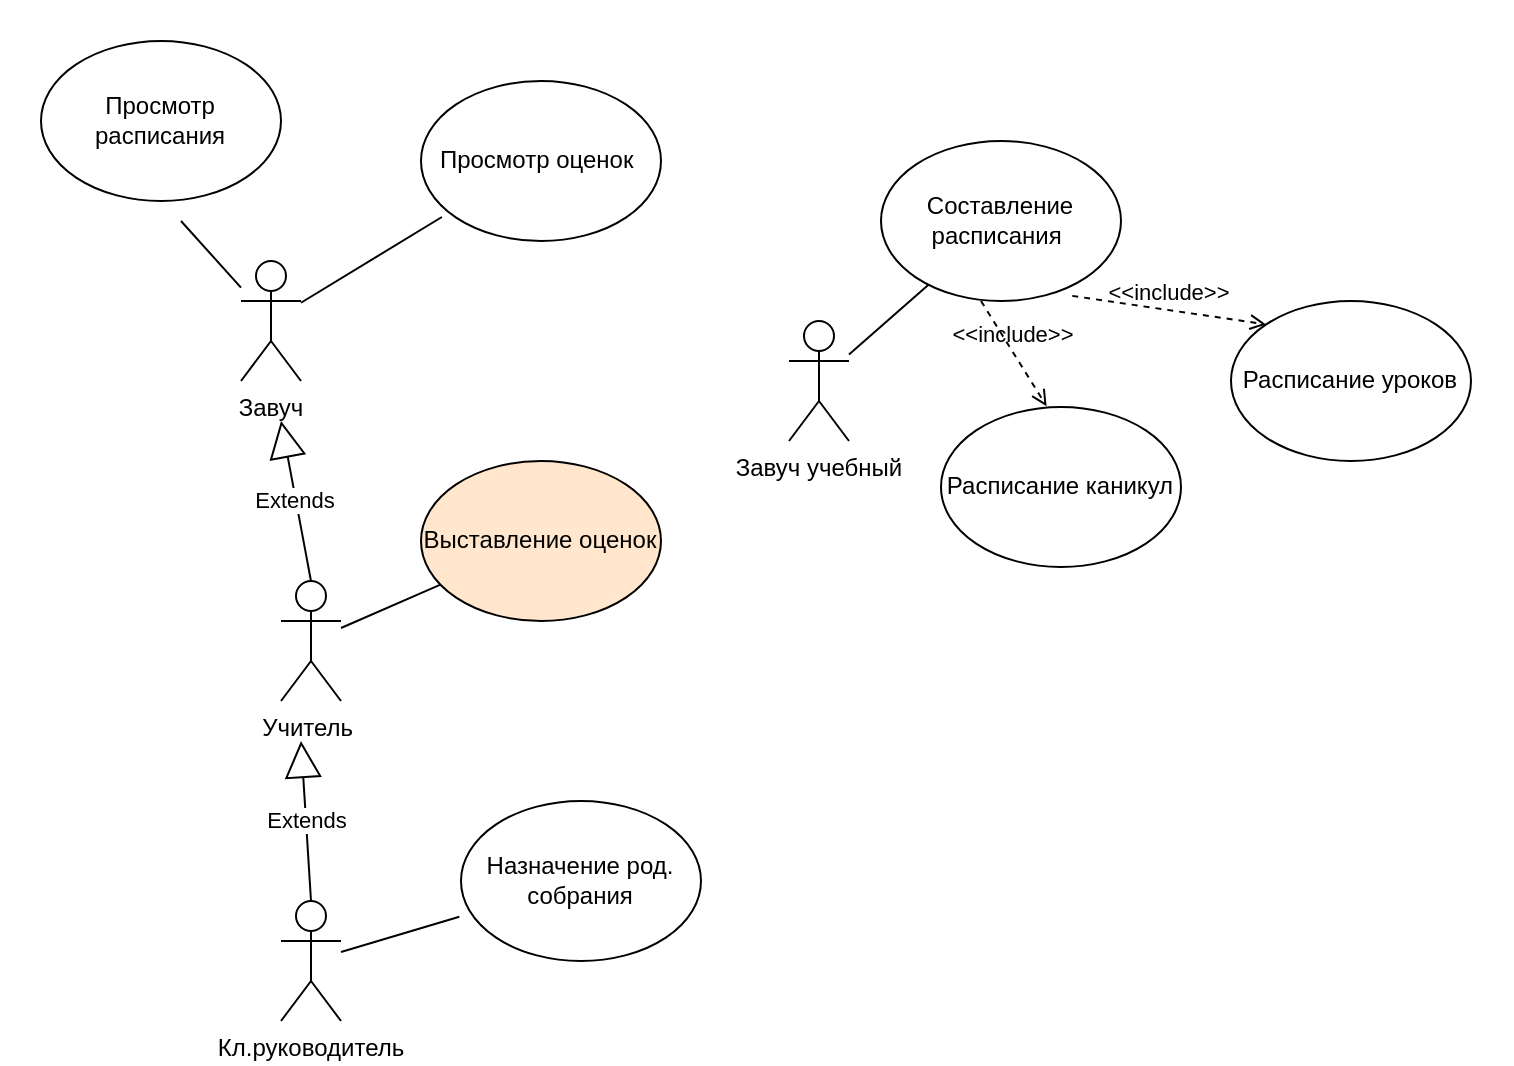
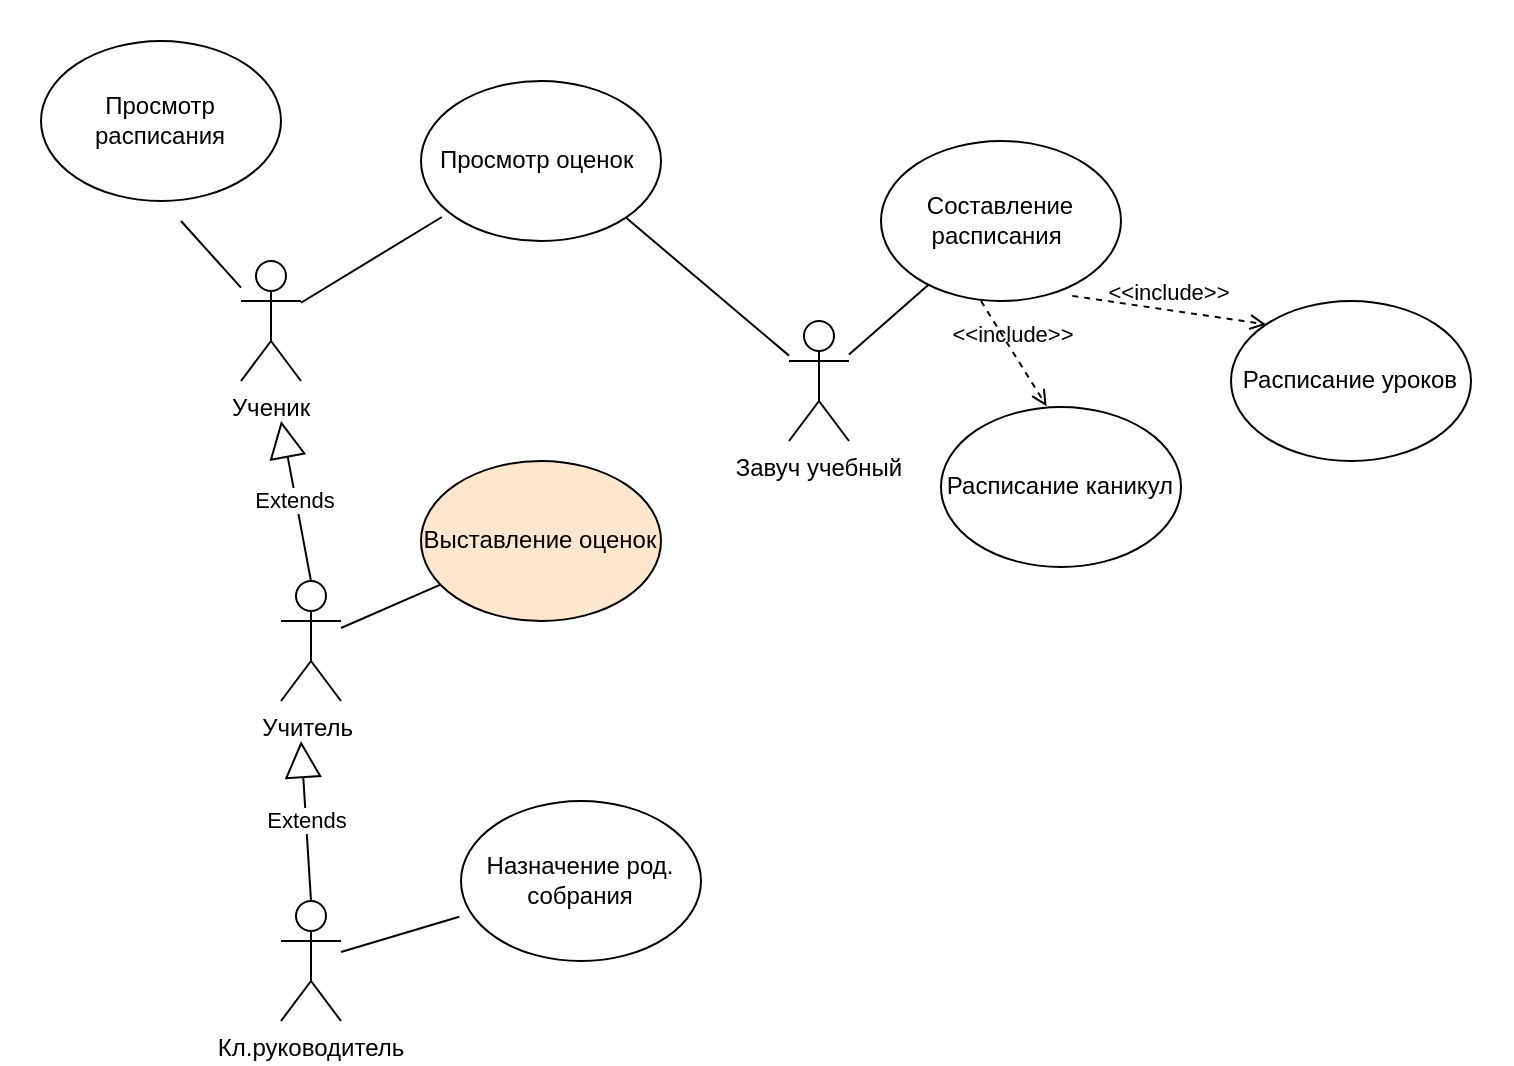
  <mxCell id="0" />
  <mxCell id="1" parent="0" />
- <mxCell id="2" value="Завуч" style="shape=umlActor;verticalLabelPosition=bottom;verticalAlign=top;html=1;outlineConnect=0;" parent="1" vertex="1"><mxGeometry x="120" y="130" width="30" height="60" as="geometry" /></mxCell>
+ <mxCell id="2" value="Ученик" style="shape=umlActor;verticalLabelPosition=bottom;verticalAlign=top;html=1;outlineConnect=0;" parent="1" vertex="1"><mxGeometry x="120" y="130" width="30" height="60" as="geometry" /></mxCell>
  <mxCell id="3" value="Учитель&amp;nbsp;" style="shape=umlActor;verticalLabelPosition=bottom;verticalAlign=top;html=1;outlineConnect=0;" parent="1" vertex="1"><mxGeometry x="140" y="290" width="30" height="60" as="geometry" /></mxCell>
  <mxCell id="4" value="Кл.руководитель" style="shape=umlActor;verticalLabelPosition=bottom;verticalAlign=top;html=1;outlineConnect=0;" parent="1" vertex="1"><mxGeometry x="140" y="450" width="30" height="60" as="geometry" /></mxCell>
  <mxCell id="5" value="Завуч учебный" style="shape=umlActor;verticalLabelPosition=bottom;verticalAlign=top;html=1;outlineConnect=0;" parent="1" vertex="1"><mxGeometry x="394" y="160" width="30" height="60" as="geometry" /></mxCell>
  <mxCell id="6" value="Просмотр оценок&amp;nbsp;" style="ellipse;whiteSpace=wrap;html=1;" parent="1" vertex="1"><mxGeometry x="210" y="40" width="120" height="80" as="geometry" /></mxCell>
  <mxCell id="7" value="" style="endArrow=none;html=1;rounded=0;entryX=0.087;entryY=0.85;entryDx=0;entryDy=0;entryPerimeter=0;" parent="1" source="2" target="6" edge="1"><mxGeometry width="50" height="50" relative="1" as="geometry"><mxPoint x="370" y="370" as="sourcePoint" /><mxPoint x="420" y="320" as="targetPoint" /></mxGeometry></mxCell>
  <mxCell id="8" value="Просмотр расписания" style="ellipse;whiteSpace=wrap;html=1;" parent="1" vertex="1"><mxGeometry x="20" y="20" width="120" height="80" as="geometry" /></mxCell>
  <mxCell id="9" value="" style="endArrow=none;html=1;rounded=0;" parent="1" source="2" edge="1"><mxGeometry width="50" height="50" relative="1" as="geometry"><mxPoint x="200" y="340" as="sourcePoint" /><mxPoint x="90" y="110" as="targetPoint" /></mxGeometry></mxCell>
  <mxCell id="10" value="Выставление оценок" style="ellipse;whiteSpace=wrap;html=1;fillColor=#ffe6cc;" parent="1" vertex="1"><mxGeometry x="210" y="230" width="120" height="80" as="geometry" /></mxCell>
  <mxCell id="11" value="" style="endArrow=none;html=1;rounded=0;" parent="1" target="10" edge="1" source="3"><mxGeometry width="50" height="50" relative="1" as="geometry"><mxPoint x="180" y="318" as="sourcePoint" /><mxPoint x="250" y="260" as="targetPoint" /></mxGeometry></mxCell>
  <mxCell id="12" value="Назначение род. собрания" style="ellipse;whiteSpace=wrap;html=1;" parent="1" vertex="1"><mxGeometry x="230" y="400" width="120" height="80" as="geometry" /></mxCell>
  <mxCell id="13" value="Составление расписания&amp;nbsp;" style="ellipse;whiteSpace=wrap;html=1;" parent="1" vertex="1"><mxGeometry x="440" y="70" width="120" height="80" as="geometry" /></mxCell>
  <mxCell id="14" value="" style="endArrow=none;html=1;rounded=0;" parent="1" source="5" target="13" edge="1"><mxGeometry width="50" height="50" relative="1" as="geometry"><mxPoint x="470" y="220" as="sourcePoint" /><mxPoint x="420" y="370" as="targetPoint" /></mxGeometry></mxCell>
  <mxCell id="15" value="Extends" style="endArrow=block;endSize=16;endFill=0;html=1;rounded=0;exitX=0.5;exitY=0;exitDx=0;exitDy=0;exitPerimeter=0;" parent="1" source="3" edge="1"><mxGeometry width="160" relative="1" as="geometry"><mxPoint x="310" y="530" as="sourcePoint" /><mxPoint x="140" y="210" as="targetPoint" /></mxGeometry></mxCell>
  <mxCell id="16" value="Extends" style="endArrow=block;endSize=16;endFill=0;html=1;rounded=0;exitX=0.5;exitY=0;exitDx=0;exitDy=0;exitPerimeter=0;" edge="1" parent="1" source="4"><mxGeometry width="160" relative="1" as="geometry"><mxPoint x="165" y="300" as="sourcePoint" /><mxPoint x="150" y="370" as="targetPoint" /></mxGeometry></mxCell>
  <mxCell id="17" value="" style="endArrow=none;html=1;rounded=0;entryX=-0.007;entryY=0.723;entryDx=0;entryDy=0;entryPerimeter=0;" edge="1" parent="1" source="4" target="12"><mxGeometry width="50" height="50" relative="1" as="geometry"><mxPoint x="180" y="323" as="sourcePoint" /><mxPoint x="230" y="302" as="targetPoint" /></mxGeometry></mxCell>
+ <mxCell id="18" value="" style="endArrow=none;html=1;rounded=0;exitX=1;exitY=1;exitDx=0;exitDy=0;" edge="1" parent="1" source="6" target="5"><mxGeometry width="50" height="50" relative="1" as="geometry"><mxPoint x="434" y="187" as="sourcePoint" /><mxPoint x="474" y="152" as="targetPoint" /></mxGeometry></mxCell>
  <mxCell id="19" value="&amp;lt;&amp;lt;include&amp;gt;&amp;gt;" style="html=1;verticalAlign=bottom;labelBackgroundColor=none;endArrow=open;endFill=0;dashed=1;rounded=0;exitX=0.797;exitY=0.968;exitDx=0;exitDy=0;exitPerimeter=0;entryX=0;entryY=0;entryDx=0;entryDy=0;" edge="1" parent="1" source="13" target="20"><mxGeometry width="160" relative="1" as="geometry"><mxPoint x="310" y="200" as="sourcePoint" /><mxPoint x="620" y="200" as="targetPoint" /></mxGeometry></mxCell>
  <mxCell id="20" value="Расписание уроков" style="ellipse;whiteSpace=wrap;html=1;" vertex="1" parent="1"><mxGeometry x="615" y="150" width="120" height="80" as="geometry" /></mxCell>
  <mxCell id="21" value="&amp;lt;&amp;lt;include&amp;gt;&amp;gt;" style="html=1;verticalAlign=bottom;labelBackgroundColor=none;endArrow=open;endFill=0;dashed=1;rounded=0;exitX=0.5;exitY=1;exitDx=0;exitDy=0;entryX=0.44;entryY=-0.005;entryDx=0;entryDy=0;entryPerimeter=0;" edge="1" target="22" parent="1"><mxGeometry width="160" relative="1" as="geometry"><mxPoint x="490" y="150" as="sourcePoint" /><mxPoint x="490" y="223" as="targetPoint" /></mxGeometry></mxCell>
  <mxCell id="22" value="Расписание каникул" style="ellipse;whiteSpace=wrap;html=1;" vertex="1" parent="1"><mxGeometry x="470" y="203" width="120" height="80" as="geometry" /></mxCell>
